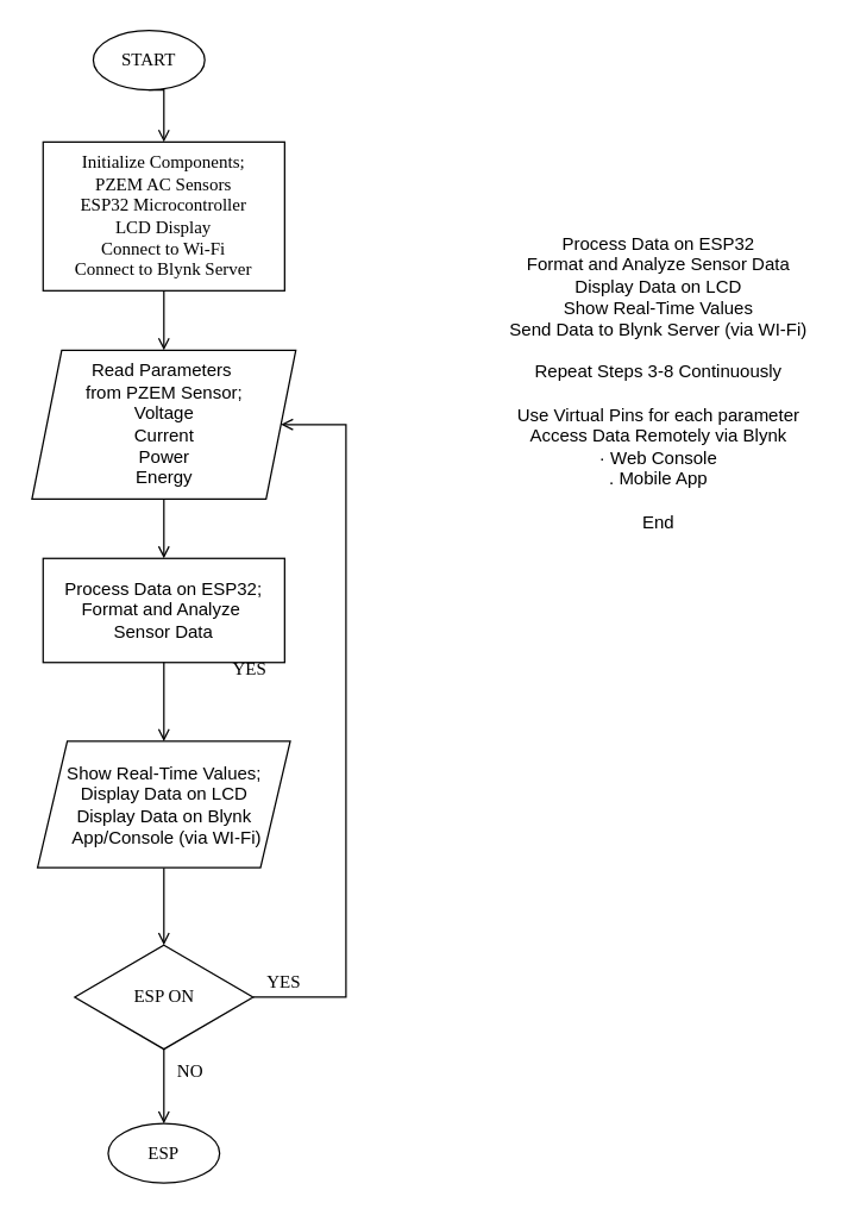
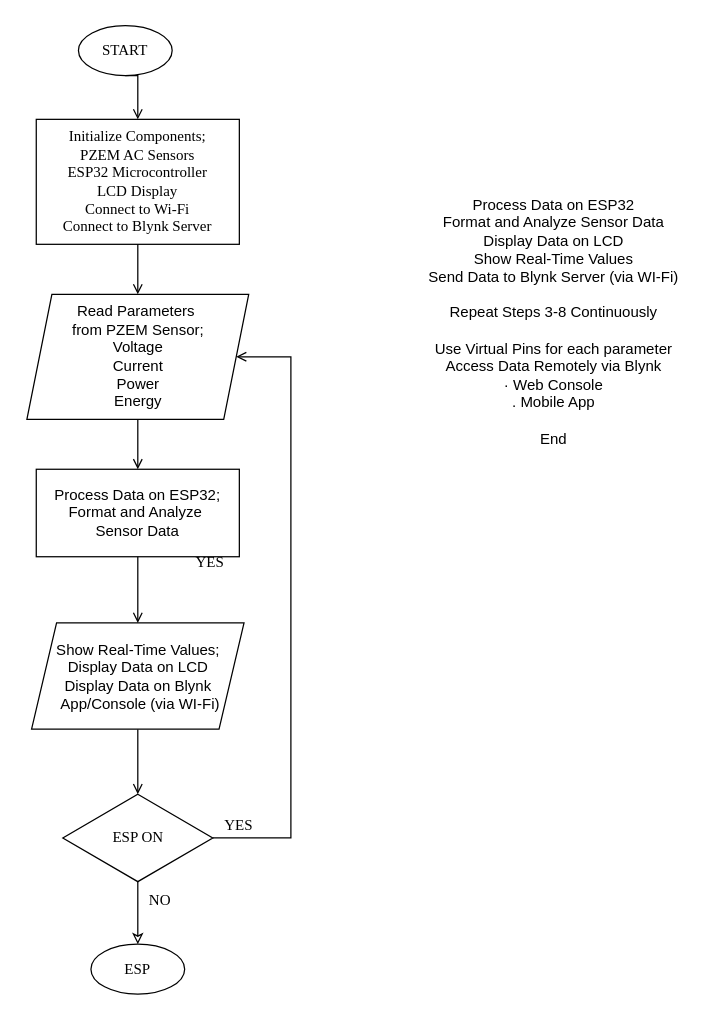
  <mxCell id="0" />
  <mxCell id="1" parent="0" />
  <mxCell id="2" value="&lt;font face=&quot;Times New Roman&quot;&gt;START&lt;/font&gt;" style="ellipse;whiteSpace=wrap;html=1;" vertex="1" parent="1"><mxGeometry x="62" y="20" width="75" height="40" as="geometry" /></mxCell>
  <mxCell id="3" value="&lt;div style=&quot;text-wrap-mode: nowrap;&quot;&gt;Read Parameters&amp;nbsp;&lt;/div&gt;&lt;div style=&quot;text-wrap-mode: nowrap;&quot;&gt;from PZEM&amp;nbsp;&lt;span style=&quot;background-color: transparent; color: light-dark(rgb(0, 0, 0), rgb(255, 255, 255));&quot;&gt;Sensor;&lt;/span&gt;&lt;/div&gt;&lt;div style=&quot;text-wrap-mode: nowrap;&quot;&gt;Voltage&lt;/div&gt;&lt;div style=&quot;text-wrap-mode: nowrap;&quot;&gt;Current&lt;/div&gt;&lt;div style=&quot;text-wrap-mode: nowrap;&quot;&gt;Power&lt;/div&gt;&lt;div style=&quot;text-wrap-mode: nowrap;&quot;&gt;Energy&lt;/div&gt;" style="shape=parallelogram;perimeter=parallelogramPerimeter;whiteSpace=wrap;html=1;fixedSize=1;" vertex="1" parent="1"><mxGeometry x="20.75" y="235" width="177.5" height="100" as="geometry" /></mxCell>
  <mxCell id="4" value="" style="edgeStyle=orthogonalEdgeStyle;rounded=0;orthogonalLoop=1;jettySize=auto;html=1;endArrow=open;endFill=0;entryX=0.5;entryY=0;entryDx=0;entryDy=0;entryPerimeter=0;" edge="1" parent="1" source="5" target="9"><mxGeometry relative="1" as="geometry" /></mxCell>
  <mxCell id="5" value="&lt;div style=&quot;text-wrap-mode: nowrap;&quot;&gt;&lt;span style=&quot;background-color: transparent; color: light-dark(rgb(0, 0, 0), rgb(255, 255, 255));&quot;&gt;Show Real-Time Values;&lt;/span&gt;&lt;/div&gt;&lt;div style=&quot;text-wrap-mode: nowrap;&quot;&gt;Display Data on LCD&lt;/div&gt;&lt;div style=&quot;text-wrap-mode: nowrap;&quot;&gt;Display Data on Blynk&lt;/div&gt;&lt;div style=&quot;text-wrap-mode: nowrap;&quot;&gt;&amp;nbsp;App/Console (via WI-Fi)&lt;/div&gt;" style="shape=parallelogram;perimeter=parallelogramPerimeter;whiteSpace=wrap;html=1;fixedSize=1;" vertex="1" parent="1"><mxGeometry x="24.5" y="498" width="170" height="85" as="geometry" /></mxCell>
  <mxCell id="6" value="&lt;font face=&quot;Times New Roman&quot;&gt;ESP&lt;/font&gt;" style="ellipse;whiteSpace=wrap;html=1;" vertex="1" parent="1"><mxGeometry x="72" y="755" width="75" height="40" as="geometry" /></mxCell>
  <mxCell id="7" value="" style="endArrow=open;html=1;rounded=0;exitX=1;exitY=0.5;exitDx=0;exitDy=0;entryX=1;entryY=0.5;entryDx=0;entryDy=0;endFill=0;exitPerimeter=0;" edge="1" parent="1" source="9" target="3"><mxGeometry width="50" height="50" relative="1" as="geometry"><mxPoint x="262" y="315" as="sourcePoint" /><mxPoint x="312" y="265" as="targetPoint" /><Array as="points"><mxPoint x="232" y="670" /><mxPoint x="232" y="285" /></Array></mxGeometry></mxCell>
- <mxCell id="8" value="" style="edgeStyle=orthogonalEdgeStyle;rounded=0;orthogonalLoop=1;jettySize=auto;html=1;endArrow=open;endFill=0;" edge="1" parent="1" source="9" target="6"><mxGeometry relative="1" as="geometry" /></mxCell>
+ <mxCell id="8" value="" style="edgeStyle=orthogonalEdgeStyle;rounded=0;orthogonalLoop=1;jettySize=auto;html=1;endArrow=classic;endFill=0;" edge="1" parent="1" source="9" target="6"><mxGeometry relative="1" as="geometry" /></mxCell>
  <mxCell id="9" value="&lt;font face=&quot;Times New Roman&quot;&gt;ESP ON&lt;/font&gt;" style="strokeWidth=1;html=1;shape=mxgraph.flowchart.decision;whiteSpace=wrap;" vertex="1" parent="1"><mxGeometry x="49.5" y="635" width="120" height="70" as="geometry" /></mxCell>
  <mxCell id="10" value="&lt;h6&gt;&lt;span style=&quot;color: light-dark(rgb(0, 0, 0), rgb(255, 255, 255)); font-weight: normal;&quot;&gt;&lt;font style=&quot;font-size: 12px;&quot; face=&quot;Times New Roman&quot;&gt;YES&lt;/font&gt;&lt;/span&gt;&lt;/h6&gt;&lt;div&gt;&lt;/div&gt;" style="text;html=1;align=center;verticalAlign=middle;resizable=0;points=[];autosize=1;strokeColor=none;fillColor=none;" vertex="1" parent="1"><mxGeometry x="142" y="415" width="50" height="70" as="geometry" /></mxCell>
  <mxCell id="11" value="&lt;h6&gt;&lt;span style=&quot;color: light-dark(rgb(0, 0, 0), rgb(255, 255, 255)); font-weight: normal;&quot;&gt;&lt;font style=&quot;font-size: 12px;&quot; face=&quot;Times New Roman&quot;&gt;NO&lt;/font&gt;&lt;/span&gt;&lt;/h6&gt;&lt;div&gt;&lt;/div&gt;" style="text;html=1;align=center;verticalAlign=middle;resizable=0;points=[];autosize=1;strokeColor=none;fillColor=none;" vertex="1" parent="1"><mxGeometry x="107" y="685" width="40" height="70" as="geometry" /></mxCell>
  <mxCell id="12" value="&lt;div&gt;&lt;br&gt;&lt;/div&gt;&lt;div&gt;Process Data on ESP32&lt;/div&gt;&lt;div&gt;Format and Analyze Sensor Data&lt;/div&gt;&lt;div&gt;Display Data on LCD&lt;/div&gt;&lt;div&gt;Show Real-Time Values&lt;/div&gt;&lt;div&gt;Send Data to Blynk Server (via WI-Fi)&lt;/div&gt;&lt;div&gt;&lt;br&gt;&lt;/div&gt;&lt;div&gt;Repeat Steps 3-8 Continuously&lt;/div&gt;&lt;div&gt;&lt;br&gt;&lt;/div&gt;&lt;div&gt;Use Virtual Pins for each parameter&lt;/div&gt;&lt;div&gt;Access Data Remotely via Blynk&lt;/div&gt;&lt;div&gt;· Web Console&lt;/div&gt;&lt;div&gt;. Mobile App&lt;/div&gt;&lt;div&gt;&lt;br&gt;&lt;/div&gt;&lt;div&gt;End&lt;/div&gt;" style="text;html=1;align=center;verticalAlign=middle;resizable=0;points=[];autosize=1;strokeColor=none;fillColor=none;" vertex="1" parent="1"><mxGeometry x="332" y="135" width="220" height="230" as="geometry" /></mxCell>
  <mxCell id="13" value="&lt;span style=&quot;text-wrap-mode: nowrap; background-color: transparent; color: light-dark(rgb(0, 0, 0), rgb(255, 255, 255));&quot;&gt;&lt;font face=&quot;Times New Roman&quot;&gt;Initialize Components;&lt;/font&gt;&lt;/span&gt;&lt;div style=&quot;text-wrap-mode: nowrap;&quot;&gt;&lt;font face=&quot;Times New Roman&quot;&gt;PZEM AC Sensors&lt;/font&gt;&lt;/div&gt;&lt;div style=&quot;text-wrap-mode: nowrap;&quot;&gt;&lt;font face=&quot;Times New Roman&quot;&gt;ESP32 Microcontroller&lt;/font&gt;&lt;/div&gt;&lt;div style=&quot;text-wrap-mode: nowrap;&quot;&gt;&lt;span style=&quot;font-family: &amp;quot;Times New Roman&amp;quot;; background-color: transparent; color: light-dark(rgb(0, 0, 0), rgb(255, 255, 255));&quot;&gt;&lt;font&gt;LCD Display&lt;/font&gt;&lt;/span&gt;&lt;/div&gt;&lt;div style=&quot;text-wrap-mode: nowrap;&quot;&gt;&lt;font face=&quot;Times New Roman&quot;&gt;Connect to Wi-Fi&lt;/font&gt;&lt;/div&gt;&lt;div style=&quot;text-wrap-mode: nowrap;&quot;&gt;&lt;font face=&quot;Times New Roman&quot;&gt;Connect to Blynk Server&lt;/font&gt;&lt;/div&gt;" style="rounded=0;whiteSpace=wrap;html=1;" vertex="1" parent="1"><mxGeometry x="28.25" y="95" width="162.5" height="100" as="geometry" /></mxCell>
  <mxCell id="14" value="&lt;div style=&quot;text-wrap-mode: nowrap;&quot;&gt;Process Data on ESP32;&lt;/div&gt;&lt;div style=&quot;text-wrap-mode: nowrap;&quot;&gt;Format and Analyze&amp;nbsp;&lt;/div&gt;&lt;div style=&quot;text-wrap-mode: nowrap;&quot;&gt;Sensor Data&lt;/div&gt;" style="rounded=0;whiteSpace=wrap;html=1;" vertex="1" parent="1"><mxGeometry x="28.25" y="375" width="162.5" height="70" as="geometry" /></mxCell>
  <mxCell id="15" value="" style="edgeStyle=orthogonalEdgeStyle;rounded=0;orthogonalLoop=1;jettySize=auto;html=1;endArrow=open;endFill=0;exitX=0.5;exitY=1;exitDx=0;exitDy=0;entryX=0.5;entryY=0;entryDx=0;entryDy=0;" edge="1" parent="1" source="14" target="5"><mxGeometry relative="1" as="geometry"><mxPoint x="102" y="455" as="sourcePoint" /><mxPoint x="110" y="475" as="targetPoint" /></mxGeometry></mxCell>
  <mxCell id="16" value="&lt;h6&gt;&lt;span style=&quot;color: light-dark(rgb(0, 0, 0), rgb(255, 255, 255)); font-weight: normal;&quot;&gt;&lt;font style=&quot;font-size: 12px;&quot; face=&quot;Times New Roman&quot;&gt;YES&lt;/font&gt;&lt;/span&gt;&lt;/h6&gt;&lt;div&gt;&lt;/div&gt;" style="text;html=1;align=center;verticalAlign=middle;resizable=0;points=[];autosize=1;strokeColor=none;fillColor=none;" vertex="1" parent="1"><mxGeometry x="164.5" y="625" width="50" height="70" as="geometry" /></mxCell>
  <mxCell id="17" value="" style="edgeStyle=orthogonalEdgeStyle;rounded=0;orthogonalLoop=1;jettySize=auto;html=1;endArrow=open;endFill=0;exitX=0.5;exitY=1;exitDx=0;exitDy=0;entryX=0.5;entryY=0;entryDx=0;entryDy=0;" edge="1" parent="1" source="3" target="14"><mxGeometry relative="1" as="geometry"><mxPoint x="102" y="485" as="sourcePoint" /><mxPoint x="102" y="538" as="targetPoint" /></mxGeometry></mxCell>
  <mxCell id="18" value="" style="edgeStyle=orthogonalEdgeStyle;rounded=0;orthogonalLoop=1;jettySize=auto;html=1;endArrow=open;endFill=0;exitX=0.5;exitY=1;exitDx=0;exitDy=0;entryX=0.5;entryY=0;entryDx=0;entryDy=0;" edge="1" parent="1" source="13" target="3"><mxGeometry relative="1" as="geometry"><mxPoint x="102" y="355" as="sourcePoint" /><mxPoint x="102" y="395" as="targetPoint" /></mxGeometry></mxCell>
  <mxCell id="19" value="" style="edgeStyle=orthogonalEdgeStyle;rounded=0;orthogonalLoop=1;jettySize=auto;html=1;endArrow=open;endFill=0;exitX=0.5;exitY=1;exitDx=0;exitDy=0;entryX=0.5;entryY=0;entryDx=0;entryDy=0;" edge="1" parent="1" source="2" target="13"><mxGeometry relative="1" as="geometry"><mxPoint x="142" y="235" as="sourcePoint" /><mxPoint x="142" y="275" as="targetPoint" /></mxGeometry></mxCell>
